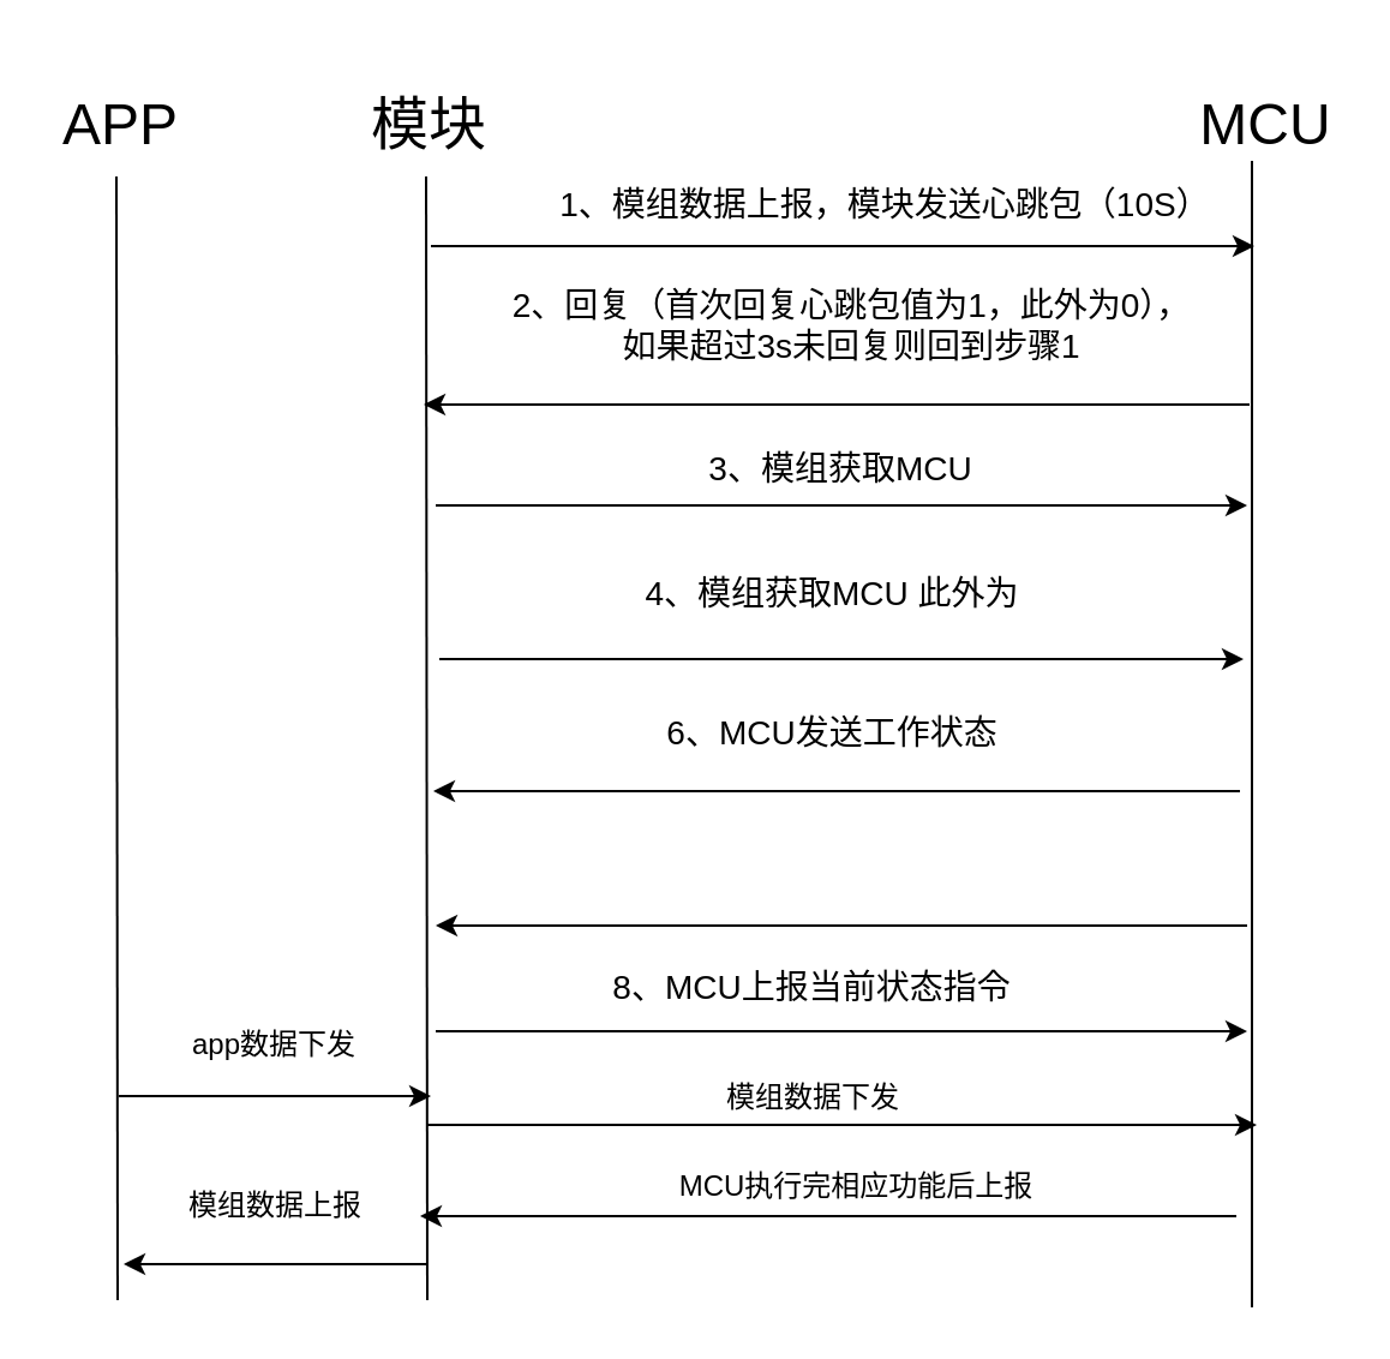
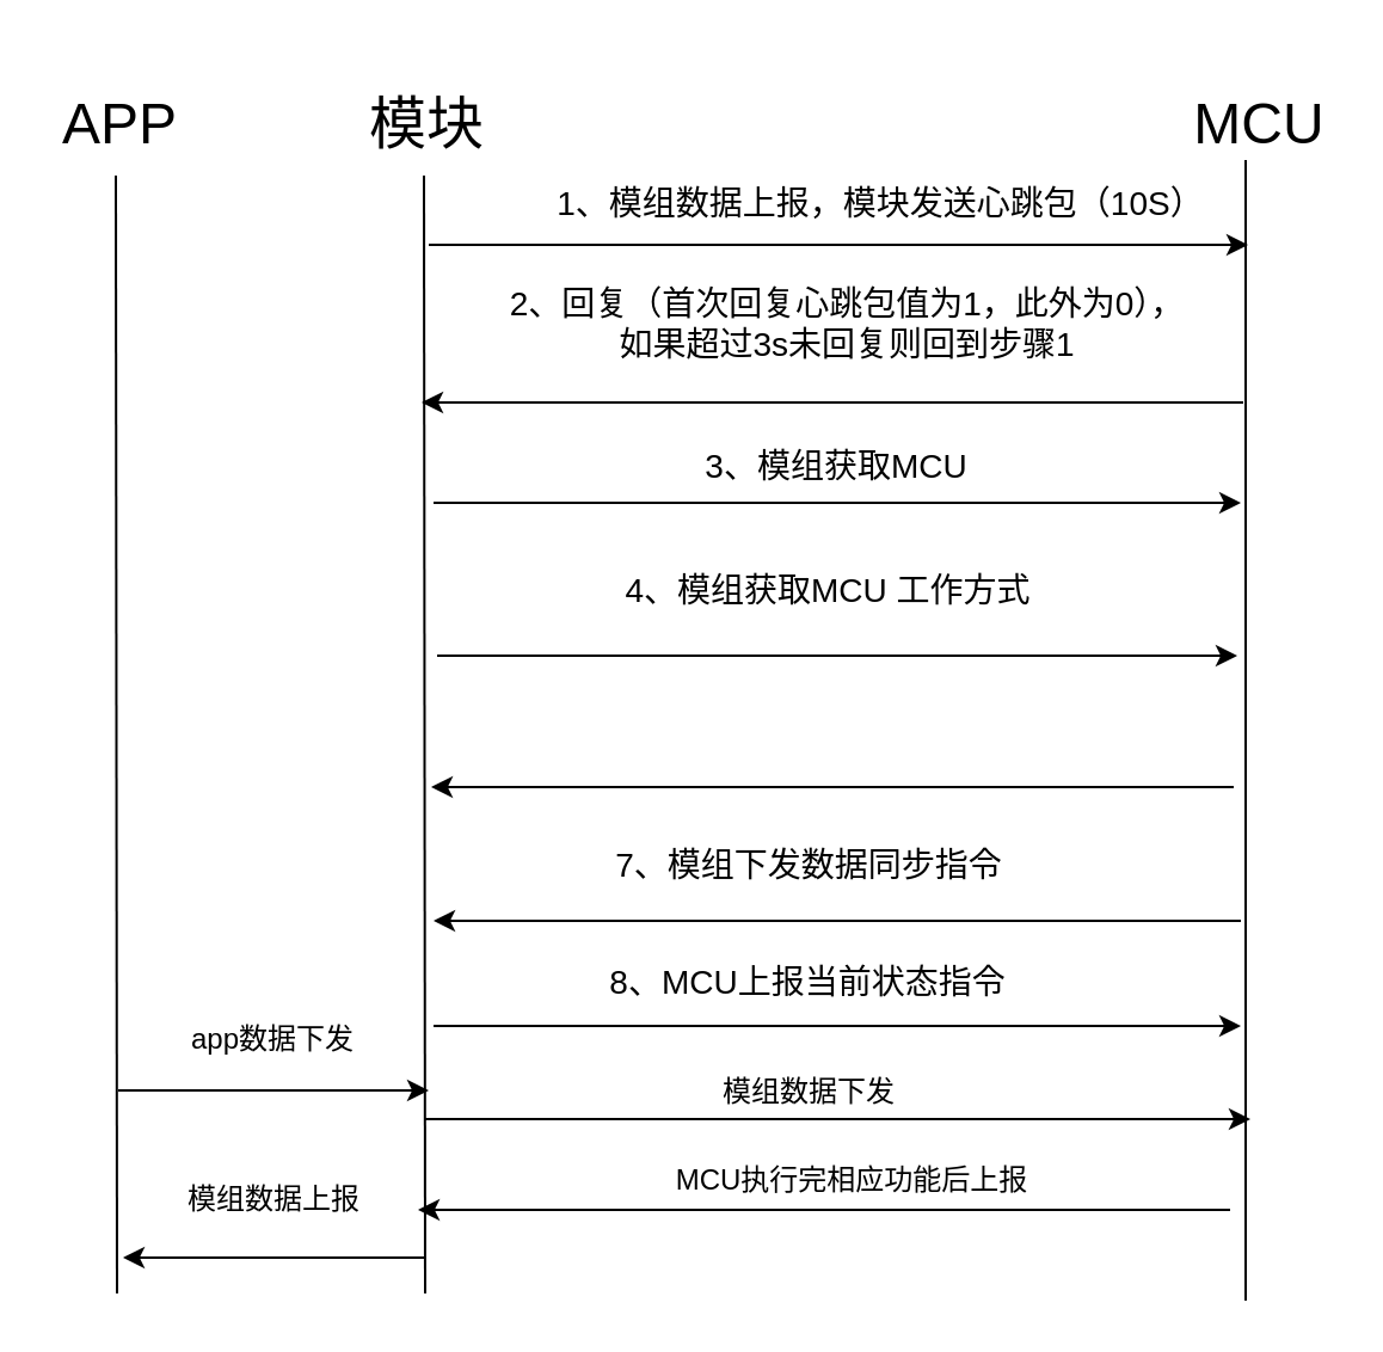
  <mxCell id="0" />
  <mxCell id="1" parent="0" />
  <mxCell id="2" value="" style="endArrow=none;html=1;rounded=0;" parent="1" edge="1"><mxGeometry width="50" height="50" relative="1" as="geometry"><mxPoint x="177.5" y="541" as="sourcePoint" /><mxPoint x="177" y="73" as="targetPoint" /></mxGeometry></mxCell>
  <mxCell id="3" value="" style="endArrow=none;html=1;rounded=0;" parent="1" edge="1"><mxGeometry width="50" height="50" relative="1" as="geometry"><mxPoint x="521" y="544" as="sourcePoint" /><mxPoint x="521" y="66.5" as="targetPoint" /></mxGeometry></mxCell>
  <mxCell id="4" value="" style="endArrow=classic;html=1;rounded=0;" parent="1" edge="1"><mxGeometry width="50" height="50" relative="1" as="geometry"><mxPoint x="179" y="102" as="sourcePoint" /><mxPoint x="522" y="102" as="targetPoint" /></mxGeometry></mxCell>
  <mxCell id="5" value="&lt;font style=&quot;font-size: 24px&quot;&gt;模块&lt;/font&gt;" style="text;html=1;strokeColor=none;fillColor=none;align=center;verticalAlign=middle;whiteSpace=wrap;rounded=0;" parent="1" vertex="1"><mxGeometry x="127" y="20" width="103" height="63" as="geometry" /></mxCell>
  <mxCell id="6" value="MCU" style="text;html=1;strokeColor=none;fillColor=none;align=center;verticalAlign=middle;whiteSpace=wrap;rounded=0;fontSize=24;" parent="1" vertex="1"><mxGeometry x="497" y="36.5" width="60" height="30" as="geometry" /></mxCell>
  <mxCell id="7" value="&lt;font style=&quot;font-size: 14px&quot;&gt;1、模组数据上报，模块发送心跳包（10S）&lt;/font&gt;" style="text;html=1;strokeColor=none;fillColor=none;align=center;verticalAlign=middle;whiteSpace=wrap;rounded=0;fontSize=24;" parent="1" vertex="1"><mxGeometry x="221" y="66.5" width="295" height="30" as="geometry" /></mxCell>
  <mxCell id="8" value="" style="endArrow=classic;html=1;rounded=0;fontSize=14;" parent="1" edge="1"><mxGeometry width="50" height="50" relative="1" as="geometry"><mxPoint x="520" y="168" as="sourcePoint" /><mxPoint x="176" y="168" as="targetPoint" /></mxGeometry></mxCell>
  <mxCell id="9" value="2、回复（首次回复心跳包值为1，此外为0），如果超过3s未回复则回到步骤1" style="text;html=1;strokeColor=none;fillColor=none;align=center;verticalAlign=middle;whiteSpace=wrap;rounded=0;fontSize=14;" parent="1" vertex="1"><mxGeometry x="210" y="107" width="289" height="55" as="geometry" /></mxCell>
  <mxCell id="10" value="" style="endArrow=classic;html=1;rounded=0;fontSize=14;" parent="1" edge="1"><mxGeometry width="50" height="50" relative="1" as="geometry"><mxPoint x="181" y="210" as="sourcePoint" /><mxPoint x="519" y="210" as="targetPoint" /></mxGeometry></mxCell>
  <mxCell id="11" value="3、模组获取MCU" style="text;html=1;strokeColor=none;fillColor=none;align=center;verticalAlign=middle;whiteSpace=wrap;rounded=0;fontSize=14;" parent="1" vertex="1"><mxGeometry x="261" y="180" width="178" height="30" as="geometry" /></mxCell>
  <mxCell id="12" value="" style="endArrow=classic;html=1;rounded=0;fontSize=14;" parent="1" edge="1"><mxGeometry width="50" height="50" relative="1" as="geometry"><mxPoint x="182.5" y="274" as="sourcePoint" /><mxPoint x="517.5" y="274" as="targetPoint" /></mxGeometry></mxCell>
- <mxCell id="13" value="4、模组获取MCU 此外为" style="text;html=1;strokeColor=none;fillColor=none;align=center;verticalAlign=middle;whiteSpace=wrap;rounded=0;fontSize=14;" parent="1" vertex="1"><mxGeometry x="245.5" y="232" width="201" height="30" as="geometry" /></mxCell>
+ <mxCell id="13" value="4、模组获取MCU 工作方式" style="text;html=1;strokeColor=none;fillColor=none;align=center;verticalAlign=middle;whiteSpace=wrap;rounded=0;fontSize=14;" parent="1" vertex="1"><mxGeometry x="245.5" y="232" width="201" height="30" as="geometry" /></mxCell>
  <mxCell id="14" value="" style="endArrow=classic;html=1;rounded=0;fontSize=14;" parent="1" edge="1"><mxGeometry width="50" height="50" relative="1" as="geometry"><mxPoint x="516" y="329" as="sourcePoint" /><mxPoint x="180" y="329" as="targetPoint" /></mxGeometry></mxCell>
- <mxCell id="15" value="6、MCU发送工作状态" style="text;html=1;strokeColor=none;fillColor=none;align=center;verticalAlign=middle;whiteSpace=wrap;rounded=0;fontSize=14;" parent="1" vertex="1"><mxGeometry x="265.5" y="290" width="161" height="30" as="geometry" /></mxCell>
  <mxCell id="16" value="" style="endArrow=classic;html=1;rounded=0;fontSize=14;" parent="1" edge="1"><mxGeometry width="50" height="50" relative="1" as="geometry"><mxPoint x="519" y="385" as="sourcePoint" /><mxPoint x="181" y="385" as="targetPoint" /></mxGeometry></mxCell>
+ <mxCell id="17" value="7、模组下发数据同步指令" style="text;html=1;strokeColor=none;fillColor=none;align=center;verticalAlign=middle;whiteSpace=wrap;rounded=0;fontSize=14;" parent="1" vertex="1"><mxGeometry x="233.5" y="347" width="209" height="30" as="geometry" /></mxCell>
  <mxCell id="18" value="" style="endArrow=classic;html=1;rounded=0;fontSize=14;" parent="1" edge="1"><mxGeometry width="50" height="50" relative="1" as="geometry"><mxPoint x="181" y="429" as="sourcePoint" /><mxPoint x="519" y="429" as="targetPoint" /></mxGeometry></mxCell>
  <mxCell id="19" value="8、MCU上报当前状态指令" style="text;html=1;strokeColor=none;fillColor=none;align=center;verticalAlign=middle;whiteSpace=wrap;rounded=0;fontSize=14;" parent="1" vertex="1"><mxGeometry x="221" y="396" width="234" height="30" as="geometry" /></mxCell>
  <mxCell id="20" value="" style="endArrow=none;html=1;rounded=0;" parent="1" edge="1"><mxGeometry width="50" height="50" relative="1" as="geometry"><mxPoint x="48.5" y="541" as="sourcePoint" /><mxPoint x="48" y="73" as="targetPoint" /></mxGeometry></mxCell>
  <mxCell id="21" value="&lt;font style=&quot;font-size: 24px&quot;&gt;APP&lt;/font&gt;" style="text;html=1;strokeColor=none;fillColor=none;align=center;verticalAlign=middle;whiteSpace=wrap;rounded=0;fontSize=14;" parent="1" vertex="1"><mxGeometry x="20" y="36.5" width="60" height="30" as="geometry" /></mxCell>
  <mxCell id="22" value="" style="endArrow=classic;html=1;rounded=0;fontSize=24;" parent="1" edge="1"><mxGeometry width="50" height="50" relative="1" as="geometry"><mxPoint x="49" y="456" as="sourcePoint" /><mxPoint x="179" y="456" as="targetPoint" /></mxGeometry></mxCell>
  <mxCell id="23" value="&lt;font style=&quot;font-size: 12px&quot;&gt;app数据下发&lt;/font&gt;" style="text;html=1;strokeColor=none;fillColor=none;align=center;verticalAlign=middle;whiteSpace=wrap;rounded=0;fontSize=24;" parent="1" vertex="1"><mxGeometry x="75" y="415" width="78" height="32" as="geometry" /></mxCell>
  <mxCell id="24" value="" style="endArrow=classic;html=1;rounded=0;fontSize=12;" parent="1" edge="1"><mxGeometry width="50" height="50" relative="1" as="geometry"><mxPoint x="177" y="526" as="sourcePoint" /><mxPoint x="51" y="526" as="targetPoint" /></mxGeometry></mxCell>
  <mxCell id="25" value="模组数据上报" style="text;html=1;strokeColor=none;fillColor=none;align=center;verticalAlign=middle;whiteSpace=wrap;rounded=0;fontSize=12;" parent="1" vertex="1"><mxGeometry x="76" y="487" width="77" height="30" as="geometry" /></mxCell>
  <mxCell id="26" value="" style="endArrow=classic;html=1;rounded=0;fontSize=12;" parent="1" edge="1"><mxGeometry width="50" height="50" relative="1" as="geometry"><mxPoint x="514.5" y="506" as="sourcePoint" /><mxPoint x="174.5" y="506" as="targetPoint" /></mxGeometry></mxCell>
  <mxCell id="27" value="" style="endArrow=classic;html=1;rounded=0;fontSize=12;" parent="1" edge="1"><mxGeometry width="50" height="50" relative="1" as="geometry"><mxPoint x="177" y="468" as="sourcePoint" /><mxPoint x="523" y="468" as="targetPoint" /></mxGeometry></mxCell>
  <mxCell id="28" value="模组数据下发" style="text;html=1;strokeColor=none;fillColor=none;align=center;verticalAlign=middle;whiteSpace=wrap;rounded=0;fontSize=12;" parent="1" vertex="1"><mxGeometry x="264.5" y="442" width="147" height="30" as="geometry" /></mxCell>
  <mxCell id="29" value="MCU执行完相应功能后上报" style="text;html=1;strokeColor=none;fillColor=none;align=center;verticalAlign=middle;whiteSpace=wrap;rounded=0;fontSize=12;" parent="1" vertex="1"><mxGeometry x="249.5" y="479" width="213" height="30" as="geometry" /></mxCell>
